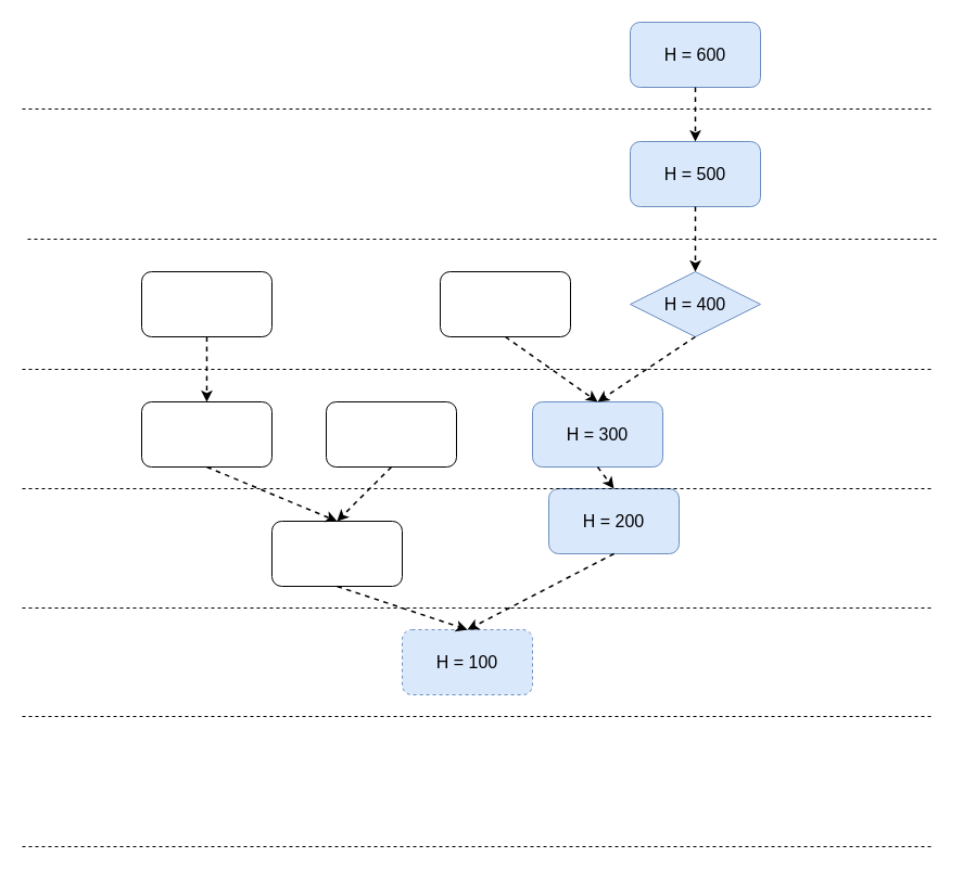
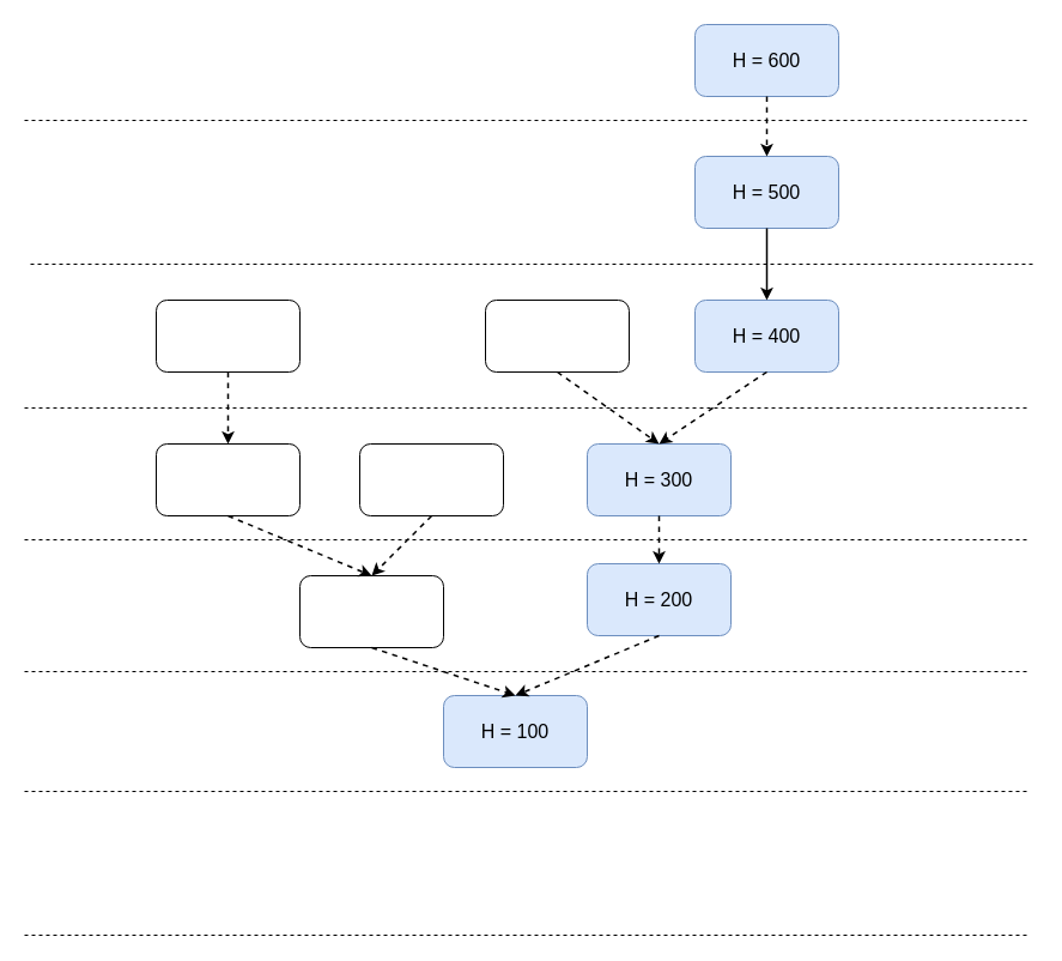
  <mxCell id="0" />
  <mxCell id="1" parent="0" />
- <mxCell id="2" value="H = 100" style="rounded=1;whiteSpace=wrap;html=1;fontSize=16;fillColor=#dae8fc;strokeColor=#6c8ebf;dashed=1;" vertex="1" parent="1"><mxGeometry x="370" y="580" width="120" height="60" as="geometry" /></mxCell>
- <mxCell id="3" value="H = 200" style="rounded=1;whiteSpace=wrap;html=1;fontSize=16;fillColor=#dae8fc;strokeColor=#6c8ebf;" vertex="1" parent="1"><mxGeometry x="505" y="450" width="120" height="60" as="geometry" /></mxCell>
+ <mxCell id="2" value="H = 100" style="rounded=1;whiteSpace=wrap;html=1;fontSize=16;fillColor=#dae8fc;strokeColor=#6c8ebf;" vertex="1" parent="1"><mxGeometry x="370" y="580" width="120" height="60" as="geometry" /></mxCell>
+ <mxCell id="3" value="H = 200" style="rounded=1;whiteSpace=wrap;html=1;fontSize=16;fillColor=#dae8fc;strokeColor=#6c8ebf;" vertex="1" parent="1"><mxGeometry x="490" y="470" width="120" height="60" as="geometry" /></mxCell>
  <mxCell id="4" value="H = 300" style="rounded=1;whiteSpace=wrap;html=1;fontSize=16;fillColor=#dae8fc;strokeColor=#6c8ebf;" vertex="1" parent="1"><mxGeometry x="490" y="370" width="120" height="60" as="geometry" /></mxCell>
  <mxCell id="5" value="" style="rounded=1;whiteSpace=wrap;html=1;fontSize=16;" vertex="1" parent="1"><mxGeometry x="250" y="480" width="120" height="60" as="geometry" /></mxCell>
  <mxCell id="6" value="" style="rounded=1;whiteSpace=wrap;html=1;fontSize=16;" vertex="1" parent="1"><mxGeometry x="130" y="370" width="120" height="60" as="geometry" /></mxCell>
  <mxCell id="7" value="" style="rounded=1;whiteSpace=wrap;html=1;fontSize=16;" vertex="1" parent="1"><mxGeometry x="300" y="370" width="120" height="60" as="geometry" /></mxCell>
  <mxCell id="8" value="" style="rounded=1;whiteSpace=wrap;html=1;fontSize=16;" vertex="1" parent="1"><mxGeometry x="130" y="250" width="120" height="60" as="geometry" /></mxCell>
  <mxCell id="9" value="" style="rounded=1;whiteSpace=wrap;html=1;fontSize=16;" vertex="1" parent="1"><mxGeometry x="405" y="250" width="120" height="60" as="geometry" /></mxCell>
- <mxCell id="10" value="H = 400" style="rhombus;whiteSpace=wrap;html=1;fontSize=16;fillColor=#dae8fc;strokeColor=#6c8ebf;" vertex="1" parent="1"><mxGeometry x="580" y="250" width="120" height="60" as="geometry" /></mxCell>
+ <mxCell id="10" value="H = 400" style="rounded=1;whiteSpace=wrap;html=1;fontSize=16;fillColor=#dae8fc;strokeColor=#6c8ebf;" vertex="1" parent="1"><mxGeometry x="580" y="250" width="120" height="60" as="geometry" /></mxCell>
  <mxCell id="11" value="H = 500" style="rounded=1;whiteSpace=wrap;html=1;fontSize=16;fillColor=#dae8fc;strokeColor=#6c8ebf;" vertex="1" parent="1"><mxGeometry x="580" y="130" width="120" height="60" as="geometry" /></mxCell>
  <mxCell id="12" value="H = 600" style="rounded=1;whiteSpace=wrap;html=1;fontSize=16;fillColor=#dae8fc;strokeColor=#6c8ebf;" vertex="1" parent="1"><mxGeometry x="580" width="120" height="60" as="geometry" y="20" /></mxCell>
  <mxCell id="13" value="" style="endArrow=classic;html=1;rounded=0;fontSize=16;strokeWidth=1.5;dashed=1;exitX=0.5;exitY=1;exitDx=0;exitDy=0;entryX=0.5;entryY=0;entryDx=0;entryDy=0;" edge="1" parent="1" source="5" target="2"><mxGeometry width="50" height="50" relative="1" as="geometry"><mxPoint x="450" y="650" as="sourcePoint" /><mxPoint x="450" y="700" as="targetPoint" /></mxGeometry></mxCell>
  <mxCell id="14" value="" style="endArrow=classic;html=1;rounded=0;fontSize=16;strokeWidth=1.5;dashed=1;exitX=0.5;exitY=1;exitDx=0;exitDy=0;entryX=0.5;entryY=0;entryDx=0;entryDy=0;" edge="1" parent="1" source="3" target="2"><mxGeometry width="50" height="50" relative="1" as="geometry"><mxPoint x="320" y="550" as="sourcePoint" /><mxPoint x="450" y="590" as="targetPoint" /></mxGeometry></mxCell>
  <mxCell id="15" value="" style="endArrow=classic;html=1;rounded=0;fontSize=16;strokeWidth=1.5;dashed=1;exitX=0.5;exitY=1;exitDx=0;exitDy=0;entryX=0.5;entryY=0;entryDx=0;entryDy=0;" edge="1" parent="1" source="4" target="3"><mxGeometry width="50" height="50" relative="1" as="geometry"><mxPoint x="560" y="540" as="sourcePoint" /><mxPoint x="440" y="590" as="targetPoint" /></mxGeometry></mxCell>
  <mxCell id="16" value="" style="endArrow=classic;html=1;rounded=0;fontSize=16;strokeWidth=1.5;dashed=1;exitX=0.5;exitY=1;exitDx=0;exitDy=0;entryX=0.5;entryY=0;entryDx=0;entryDy=0;" edge="1" parent="1" source="7" target="5"><mxGeometry width="50" height="50" relative="1" as="geometry"><mxPoint x="560" y="440" as="sourcePoint" /><mxPoint x="560" y="480" as="targetPoint" /></mxGeometry></mxCell>
  <mxCell id="17" value="" style="endArrow=classic;html=1;rounded=0;fontSize=16;strokeWidth=1.5;dashed=1;exitX=0.5;exitY=1;exitDx=0;exitDy=0;entryX=0.5;entryY=0;entryDx=0;entryDy=0;" edge="1" parent="1" source="6" target="5"><mxGeometry width="50" height="50" relative="1" as="geometry"><mxPoint x="370" y="440" as="sourcePoint" /><mxPoint x="320" y="490" as="targetPoint" /></mxGeometry></mxCell>
  <mxCell id="18" value="" style="endArrow=classic;html=1;rounded=0;fontSize=16;strokeWidth=1.5;dashed=1;exitX=0.5;exitY=1;exitDx=0;exitDy=0;entryX=0.5;entryY=0;entryDx=0;entryDy=0;" edge="1" parent="1" source="8" target="6"><mxGeometry width="50" height="50" relative="1" as="geometry"><mxPoint x="370" y="440" as="sourcePoint" /><mxPoint x="320" y="490" as="targetPoint" /></mxGeometry></mxCell>
  <mxCell id="19" value="" style="endArrow=classic;html=1;rounded=0;fontSize=16;strokeWidth=1.5;dashed=1;exitX=0.5;exitY=1;exitDx=0;exitDy=0;entryX=0.5;entryY=0;entryDx=0;entryDy=0;" edge="1" parent="1" source="9" target="4"><mxGeometry width="50" height="50" relative="1" as="geometry"><mxPoint x="370" y="440" as="sourcePoint" /><mxPoint x="320" y="490" as="targetPoint" /></mxGeometry></mxCell>
  <mxCell id="20" value="" style="endArrow=classic;html=1;rounded=0;fontSize=16;strokeWidth=1.5;dashed=1;exitX=0.5;exitY=1;exitDx=0;exitDy=0;entryX=0.5;entryY=0;entryDx=0;entryDy=0;" edge="1" parent="1" source="10" target="4"><mxGeometry width="50" height="50" relative="1" as="geometry"><mxPoint x="475" y="320" as="sourcePoint" /><mxPoint x="560" y="380" as="targetPoint" /></mxGeometry></mxCell>
- <mxCell id="21" value="" style="endArrow=classic;html=1;rounded=0;fontSize=16;strokeWidth=1.5;dashed=1;exitX=0.5;exitY=1;exitDx=0;exitDy=0;entryX=0.5;entryY=0;entryDx=0;entryDy=0;" edge="1" parent="1" source="11" target="10"><mxGeometry width="50" height="50" relative="1" as="geometry"><mxPoint x="650" y="320" as="sourcePoint" /><mxPoint x="560" y="380" as="targetPoint" /></mxGeometry></mxCell>
+ <mxCell id="21" value="" style="endArrow=classic;html=1;rounded=0;fontSize=16;strokeWidth=1.5;dashed=0;exitX=0.5;exitY=1;exitDx=0;exitDy=0;entryX=0.5;entryY=0;entryDx=0;entryDy=0;" edge="1" parent="1" source="11" target="10"><mxGeometry width="50" height="50" relative="1" as="geometry"><mxPoint x="650" y="320" as="sourcePoint" /><mxPoint x="560" y="380" as="targetPoint" /></mxGeometry></mxCell>
  <mxCell id="22" value="" style="endArrow=classic;html=1;rounded=0;fontSize=16;strokeWidth=1.5;dashed=1;exitX=0.5;exitY=1;exitDx=0;exitDy=0;entryX=0.5;entryY=0;entryDx=0;entryDy=0;" edge="1" parent="1" source="12" target="11"><mxGeometry width="50" height="50" relative="1" as="geometry"><mxPoint x="650" y="200" as="sourcePoint" /><mxPoint x="650" y="260" as="targetPoint" /></mxGeometry></mxCell>
  <mxCell id="23" value="" style="endArrow=none;dashed=1;html=1;rounded=0;strokeWidth=1;fontSize=16;" edge="1" parent="1"><mxGeometry width="50" height="50" relative="1" as="geometry"><mxPoint y="660" as="sourcePoint" x="20" /><mxPoint x="860" y="660" as="targetPoint" /></mxGeometry></mxCell>
  <mxCell id="24" value="" style="endArrow=none;dashed=1;html=1;rounded=0;strokeWidth=1;fontSize=16;" edge="1" parent="1"><mxGeometry width="50" height="50" relative="1" as="geometry"><mxPoint y="780" as="sourcePoint" x="20" /><mxPoint x="860" y="780" as="targetPoint" /></mxGeometry></mxCell>
  <mxCell id="25" value="" style="endArrow=none;dashed=1;html=1;rounded=0;strokeWidth=1;fontSize=16;" edge="1" parent="1"><mxGeometry width="50" height="50" relative="1" as="geometry"><mxPoint y="560" as="sourcePoint" x="20" /><mxPoint x="860" y="560" as="targetPoint" /></mxGeometry></mxCell>
  <mxCell id="26" value="" style="endArrow=none;dashed=1;html=1;rounded=0;strokeWidth=1;fontSize=16;" edge="1" parent="1"><mxGeometry width="50" height="50" relative="1" as="geometry"><mxPoint y="450" as="sourcePoint" x="20" /><mxPoint x="860" y="450" as="targetPoint" /></mxGeometry></mxCell>
  <mxCell id="27" value="" style="endArrow=none;dashed=1;html=1;rounded=0;strokeWidth=1;fontSize=16;" edge="1" parent="1"><mxGeometry width="50" height="50" relative="1" as="geometry"><mxPoint y="340" as="sourcePoint" x="20" /><mxPoint x="860" y="340" as="targetPoint" /></mxGeometry></mxCell>
  <mxCell id="28" value="" style="endArrow=none;dashed=1;html=1;rounded=0;strokeWidth=1;fontSize=16;" edge="1" parent="1"><mxGeometry width="50" height="50" relative="1" as="geometry"><mxPoint x="25" y="220" as="sourcePoint" /><mxPoint x="865" y="220" as="targetPoint" /></mxGeometry></mxCell>
  <mxCell id="29" value="" style="endArrow=none;dashed=1;html=1;rounded=0;strokeWidth=1;fontSize=16;" edge="1" parent="1"><mxGeometry width="50" height="50" relative="1" as="geometry"><mxPoint y="100" as="sourcePoint" x="20" /><mxPoint x="860" y="100" as="targetPoint" /></mxGeometry></mxCell>
